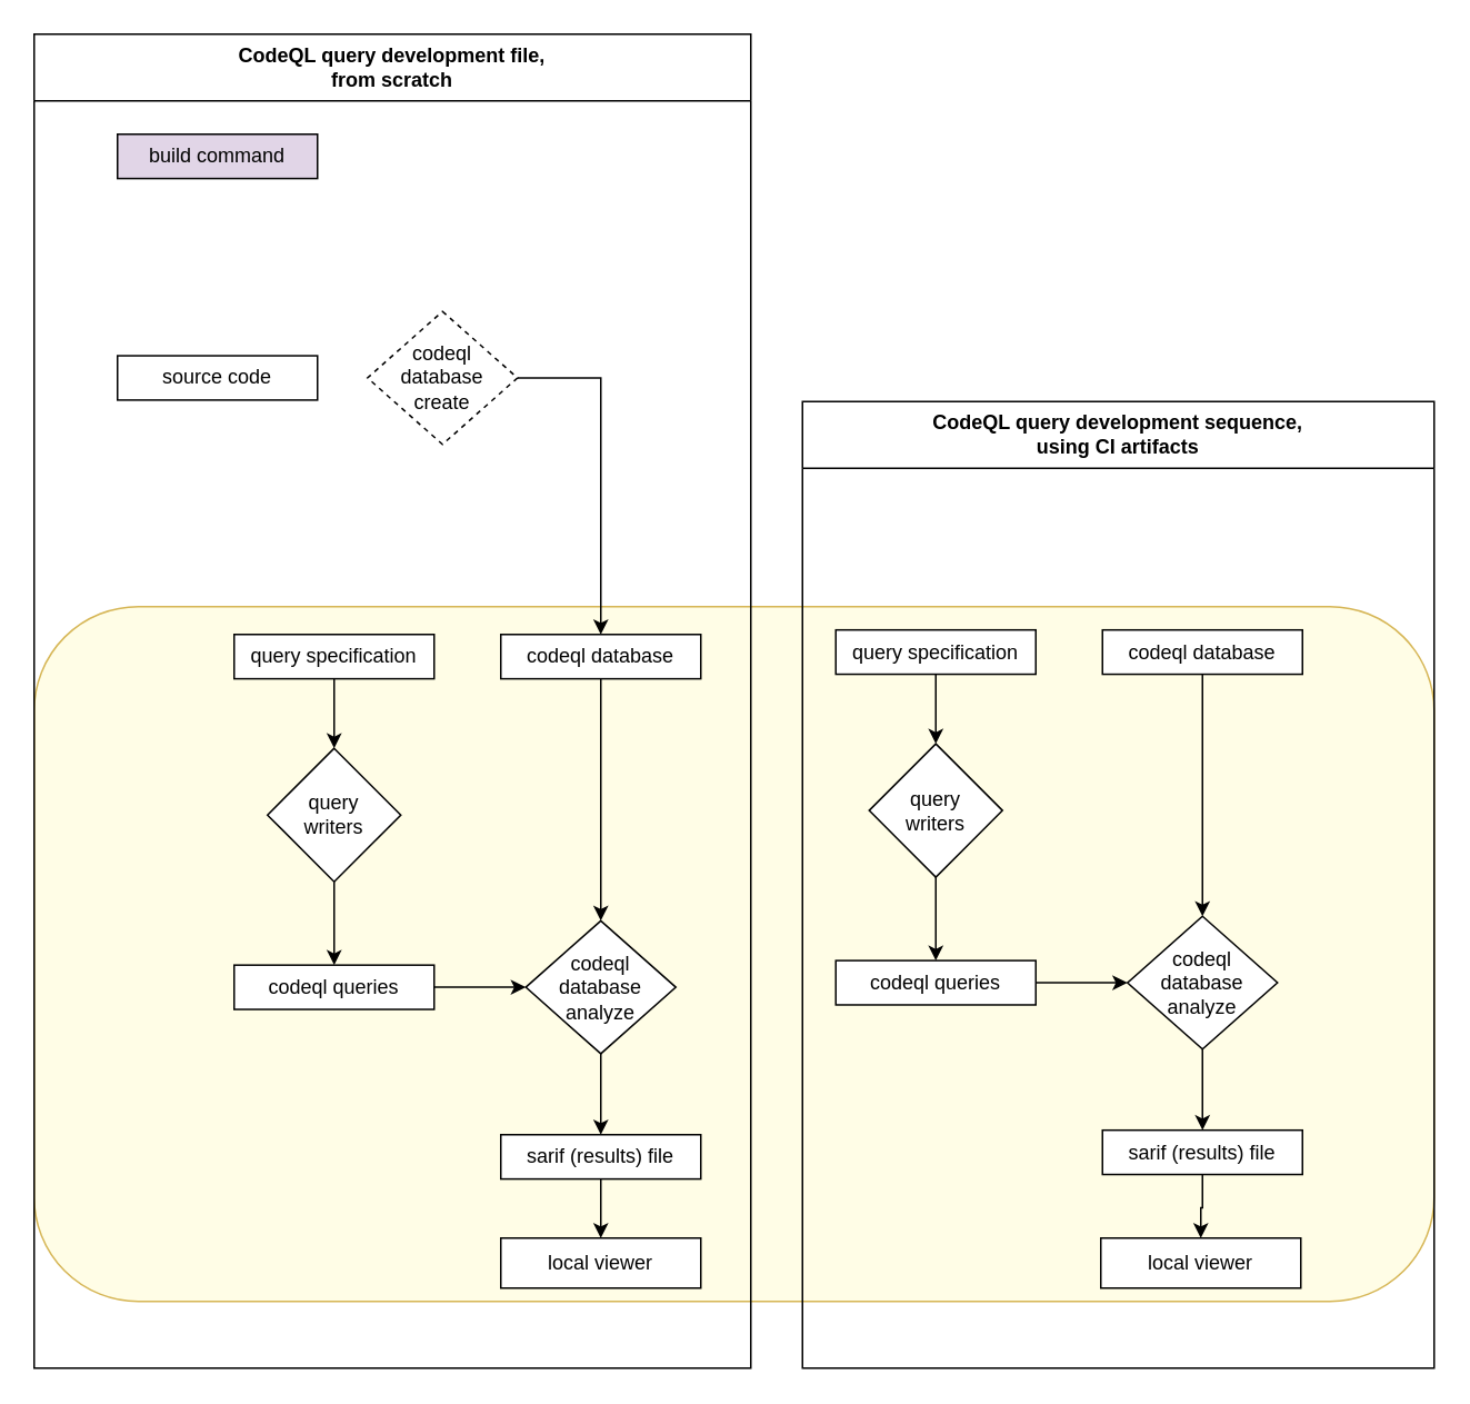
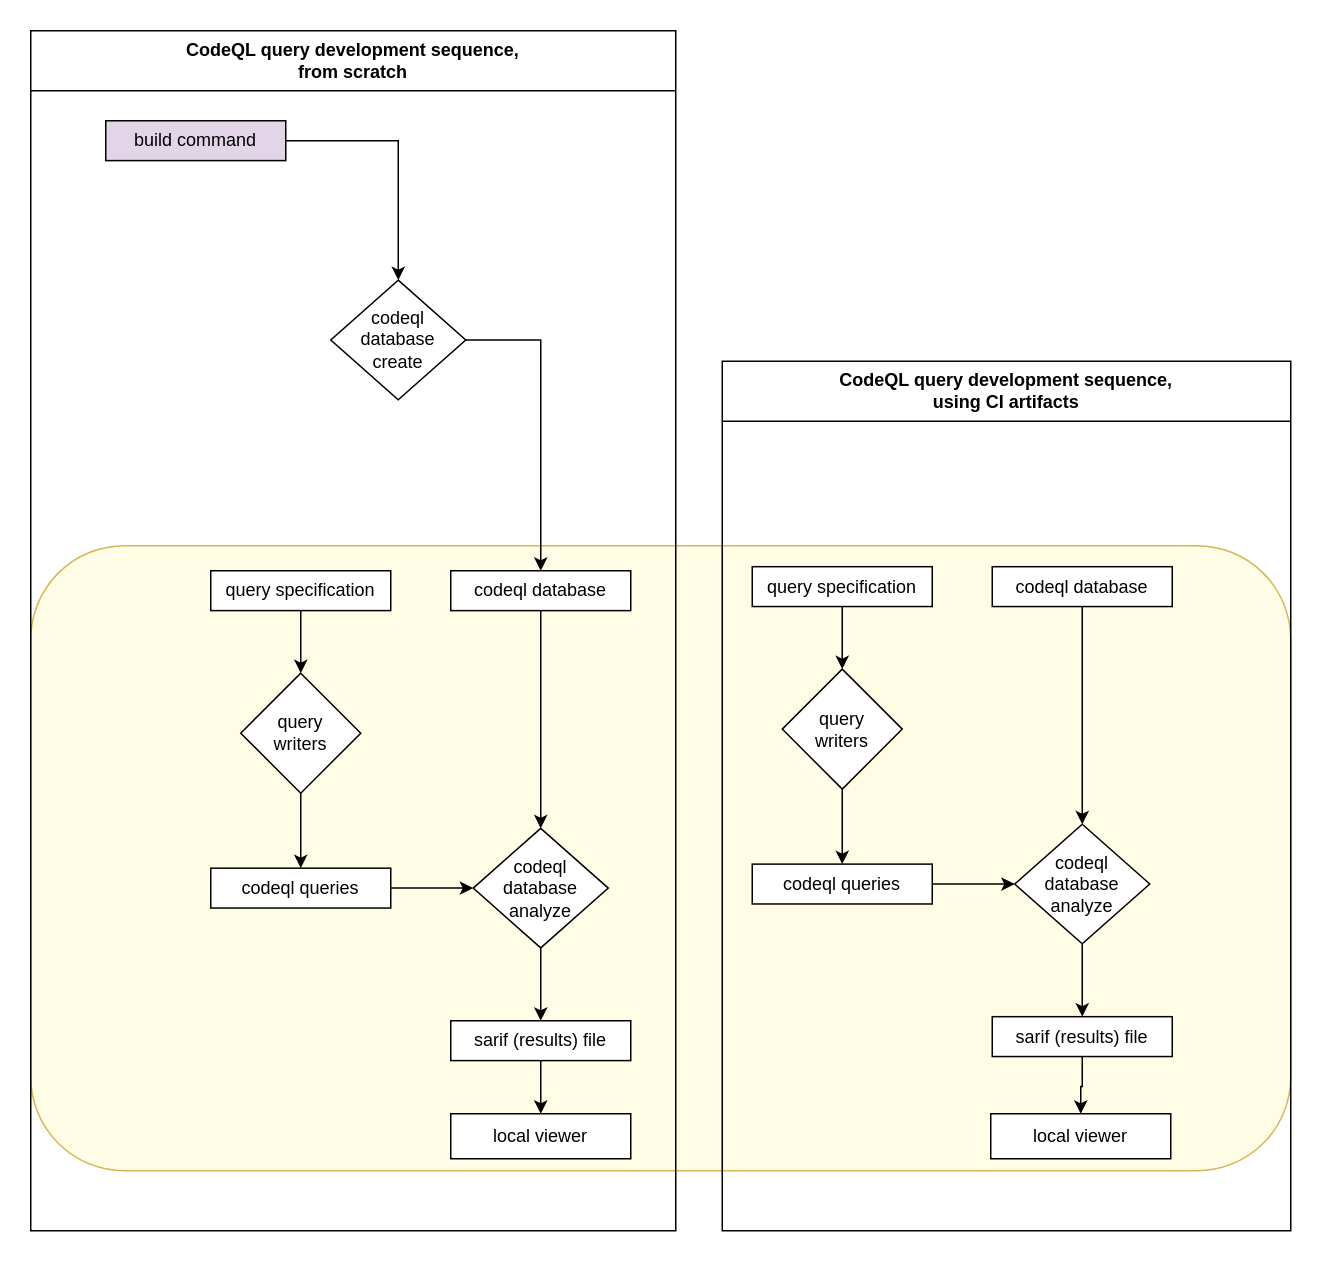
  <mxCell id="0" />
  <mxCell id="1" parent="0" />
  <mxCell id="2" value="" style="rounded=1;whiteSpace=wrap;html=1;fillColor=#FFFDE6;strokeColor=#d6b656;" vertex="1" parent="1"><mxGeometry x="20" y="363.29" width="840" height="416.71" as="geometry" /></mxCell>
  <mxCell id="3" style="edgeStyle=orthogonalEdgeStyle;rounded=0;orthogonalLoop=1;jettySize=auto;html=1;exitX=0.5;exitY=1;exitDx=0;exitDy=0;" parent="1" source="15" target="35" edge="1"><mxGeometry relative="1" as="geometry" /></mxCell>
  <mxCell id="4" value="CodeQL query development sequence,&lt;div&gt;using CI artifacts&lt;/div&gt;" style="swimlane;whiteSpace=wrap;html=1;startSize=40;" parent="1" vertex="1"><mxGeometry x="481" y="240.29" width="379" height="579.71" as="geometry"><mxRectangle x="720" y="200" width="250" height="40" as="alternateBounds" /></mxGeometry></mxCell>
  <mxCell id="5" style="edgeStyle=orthogonalEdgeStyle;rounded=0;orthogonalLoop=1;jettySize=auto;html=1;exitX=0.5;exitY=1;exitDx=0;exitDy=0;entryX=0.5;entryY=0;entryDx=0;entryDy=0;" edge="1" parent="4" source="6" target="14"><mxGeometry relative="1" as="geometry" /></mxCell>
  <mxCell id="6" value="codeql database" style="rounded=0;whiteSpace=wrap;html=1;resizeWidth=0;" parent="4" vertex="1"><mxGeometry x="180" y="137.006" width="120" height="26.571" as="geometry" /></mxCell>
  <mxCell id="7" style="edgeStyle=orthogonalEdgeStyle;rounded=0;orthogonalLoop=1;jettySize=auto;html=1;exitX=0.5;exitY=1;exitDx=0;exitDy=0;entryX=0.5;entryY=0;entryDx=0;entryDy=0;" parent="4" source="8" target="10" edge="1"><mxGeometry relative="1" as="geometry" /></mxCell>
  <mxCell id="8" value="query specification" style="rounded=0;whiteSpace=wrap;html=1;resizeWidth=0;" parent="4" vertex="1"><mxGeometry x="20" y="137.001" width="120" height="26.571" as="geometry" /></mxCell>
  <mxCell id="9" style="edgeStyle=orthogonalEdgeStyle;rounded=0;orthogonalLoop=1;jettySize=auto;html=1;exitX=0.5;exitY=1;exitDx=0;exitDy=0;" parent="4" source="10" target="12" edge="1"><mxGeometry relative="1" as="geometry" /></mxCell>
  <mxCell id="10" value="query&lt;div&gt;writers&lt;/div&gt;" style="rhombus;whiteSpace=wrap;html=1;" parent="4" vertex="1"><mxGeometry x="40" y="205.29" width="80" height="80" as="geometry" /></mxCell>
  <mxCell id="11" style="edgeStyle=orthogonalEdgeStyle;rounded=0;orthogonalLoop=1;jettySize=auto;html=1;exitX=1;exitY=0.5;exitDx=0;exitDy=0;entryX=0;entryY=0.5;entryDx=0;entryDy=0;" parent="4" source="12" target="14" edge="1"><mxGeometry relative="1" as="geometry" /></mxCell>
  <mxCell id="12" value="codeql queries" style="rounded=0;whiteSpace=wrap;html=1;resizeWidth=0;" parent="4" vertex="1"><mxGeometry x="20" y="335.29" width="120" height="26.57" as="geometry" /></mxCell>
  <mxCell id="13" style="edgeStyle=orthogonalEdgeStyle;rounded=0;orthogonalLoop=1;jettySize=auto;html=1;exitX=0.5;exitY=1;exitDx=0;exitDy=0;entryX=0.5;entryY=0;entryDx=0;entryDy=0;" parent="4" source="14" target="15" edge="1"><mxGeometry relative="1" as="geometry" /></mxCell>
  <mxCell id="14" value="codeql&lt;div&gt;database&lt;/div&gt;&lt;div&gt;analyze&lt;/div&gt;" style="rhombus;whiteSpace=wrap;html=1;" parent="4" vertex="1"><mxGeometry x="195" y="308.72" width="90.0" height="79.714" as="geometry" /></mxCell>
  <mxCell id="15" value="sarif (results) file" style="rounded=0;whiteSpace=wrap;html=1;resizeWidth=0;" parent="4" vertex="1"><mxGeometry x="180" y="436.996" width="120" height="26.571" as="geometry" /></mxCell>
- <mxCell id="16" value="CodeQL query development file,&lt;div&gt;from scratch&lt;/div&gt;" style="swimlane;whiteSpace=wrap;html=1;container=1;startSize=40;" parent="1" vertex="1"><mxGeometry x="20" y="20" width="430" height="800" as="geometry"><mxRectangle x="160" y="200" width="140" height="30" as="alternateBounds" /></mxGeometry></mxCell>
- <mxCell id="17" value="source code" style="rounded=0;whiteSpace=wrap;html=1;resizeWidth=0;" parent="16" vertex="1"><mxGeometry x="50" y="192.856" width="120" height="26.571" as="geometry" /></mxCell>
+ <mxCell id="16" value="CodeQL query development sequence,&lt;div&gt;from scratch&lt;/div&gt;" style="swimlane;whiteSpace=wrap;html=1;container=1;startSize=40;" parent="1" vertex="1"><mxGeometry x="20" y="20" width="430" height="800" as="geometry"><mxRectangle x="160" y="200" width="140" height="30" as="alternateBounds" /></mxGeometry></mxCell>
  <mxCell id="18" style="edgeStyle=orthogonalEdgeStyle;rounded=0;orthogonalLoop=1;jettySize=auto;html=1;exitX=0.5;exitY=1;exitDx=0;exitDy=0;entryX=0.5;entryY=0;entryDx=0;entryDy=0;" parent="16" source="19" target="31" edge="1"><mxGeometry relative="1" as="geometry"><mxPoint x="340" y="490" as="targetPoint" /></mxGeometry></mxCell>
  <mxCell id="19" value="codeql database" style="rounded=0;whiteSpace=wrap;html=1;resizeWidth=0;" parent="16" vertex="1"><mxGeometry x="280.0" y="360.006" width="120" height="26.571" as="geometry" /></mxCell>
  <mxCell id="20" style="edgeStyle=orthogonalEdgeStyle;rounded=0;orthogonalLoop=1;jettySize=auto;html=1;exitX=1;exitY=0.5;exitDx=0;exitDy=0;" parent="16" source="21" target="19" edge="1"><mxGeometry relative="1" as="geometry" /></mxCell>
- <mxCell id="21" value="codeql&lt;div&gt;database&lt;/div&gt;&lt;div&gt;create&lt;/div&gt;" style="rhombus;whiteSpace=wrap;html=1;dashed=1;" parent="16" vertex="1"><mxGeometry x="200.0" y="166.284" width="90.0" height="79.714" as="geometry" /></mxCell>
+ <mxCell id="21" value="codeql&lt;div&gt;database&lt;/div&gt;&lt;div&gt;create&lt;/div&gt;" style="rhombus;whiteSpace=wrap;html=1;" parent="16" vertex="1"><mxGeometry x="200.0" y="166.284" width="90.0" height="79.714" as="geometry" /></mxCell>
  <mxCell id="22" value="build command" style="rounded=0;whiteSpace=wrap;html=1;fillColor=#e1d5e7;" parent="16" vertex="1"><mxGeometry x="50" y="59.999" width="120.0" height="26.571" as="geometry" /></mxCell>
+ <mxCell id="23" style="edgeStyle=orthogonalEdgeStyle;rounded=0;orthogonalLoop=1;jettySize=auto;html=1;exitX=1;exitY=0.5;exitDx=0;exitDy=0;entryX=0.5;entryY=0;entryDx=0;entryDy=0;" parent="16" source="22" target="21" edge="1"><mxGeometry relative="1" as="geometry" /></mxCell>
  <mxCell id="24" style="edgeStyle=orthogonalEdgeStyle;rounded=0;orthogonalLoop=1;jettySize=auto;html=1;exitX=0.5;exitY=1;exitDx=0;exitDy=0;entryX=0.5;entryY=0;entryDx=0;entryDy=0;" edge="1" parent="16" source="25" target="27"><mxGeometry relative="1" as="geometry" /></mxCell>
  <mxCell id="25" value="query specification" style="rounded=0;whiteSpace=wrap;html=1;resizeWidth=0;" vertex="1" parent="16"><mxGeometry x="120" y="360.001" width="120" height="26.571" as="geometry" /></mxCell>
  <mxCell id="26" style="edgeStyle=orthogonalEdgeStyle;rounded=0;orthogonalLoop=1;jettySize=auto;html=1;exitX=0.5;exitY=1;exitDx=0;exitDy=0;" edge="1" parent="16" source="27" target="29"><mxGeometry relative="1" as="geometry" /></mxCell>
  <mxCell id="27" value="query&lt;div&gt;writers&lt;/div&gt;" style="rhombus;whiteSpace=wrap;html=1;" vertex="1" parent="16"><mxGeometry x="140" y="428.29" width="80" height="80" as="geometry" /></mxCell>
  <mxCell id="28" style="edgeStyle=orthogonalEdgeStyle;rounded=0;orthogonalLoop=1;jettySize=auto;html=1;exitX=1;exitY=0.5;exitDx=0;exitDy=0;entryX=0;entryY=0.5;entryDx=0;entryDy=0;" edge="1" parent="16" source="29" target="31"><mxGeometry relative="1" as="geometry" /></mxCell>
  <mxCell id="29" value="codeql queries" style="rounded=0;whiteSpace=wrap;html=1;resizeWidth=0;" vertex="1" parent="16"><mxGeometry x="120" y="558.29" width="120" height="26.57" as="geometry" /></mxCell>
  <mxCell id="30" style="edgeStyle=orthogonalEdgeStyle;rounded=0;orthogonalLoop=1;jettySize=auto;html=1;exitX=0.5;exitY=1;exitDx=0;exitDy=0;entryX=0.5;entryY=0;entryDx=0;entryDy=0;" edge="1" parent="16" source="31" target="33"><mxGeometry relative="1" as="geometry" /></mxCell>
  <mxCell id="31" value="codeql&lt;div&gt;database&lt;/div&gt;&lt;div&gt;analyze&lt;/div&gt;" style="rhombus;whiteSpace=wrap;html=1;" vertex="1" parent="16"><mxGeometry x="295" y="531.72" width="90.0" height="79.714" as="geometry" /></mxCell>
  <mxCell id="32" style="edgeStyle=orthogonalEdgeStyle;rounded=0;orthogonalLoop=1;jettySize=auto;html=1;exitX=0.5;exitY=1;exitDx=0;exitDy=0;" edge="1" parent="16" source="33" target="34"><mxGeometry relative="1" as="geometry" /></mxCell>
  <mxCell id="33" value="sarif (results) file" style="rounded=0;whiteSpace=wrap;html=1;resizeWidth=0;" vertex="1" parent="16"><mxGeometry x="280" y="659.996" width="120" height="26.571" as="geometry" /></mxCell>
  <mxCell id="34" value="local viewer" style="rounded=0;whiteSpace=wrap;html=1;resizeWidth=0;" vertex="1" parent="16"><mxGeometry x="280" y="722" width="120" height="30" as="geometry" /></mxCell>
  <mxCell id="35" value="local viewer" style="rounded=0;whiteSpace=wrap;html=1;resizeWidth=0;" parent="16" vertex="1"><mxGeometry x="640" y="722" width="120" height="30" as="geometry" /></mxCell>
